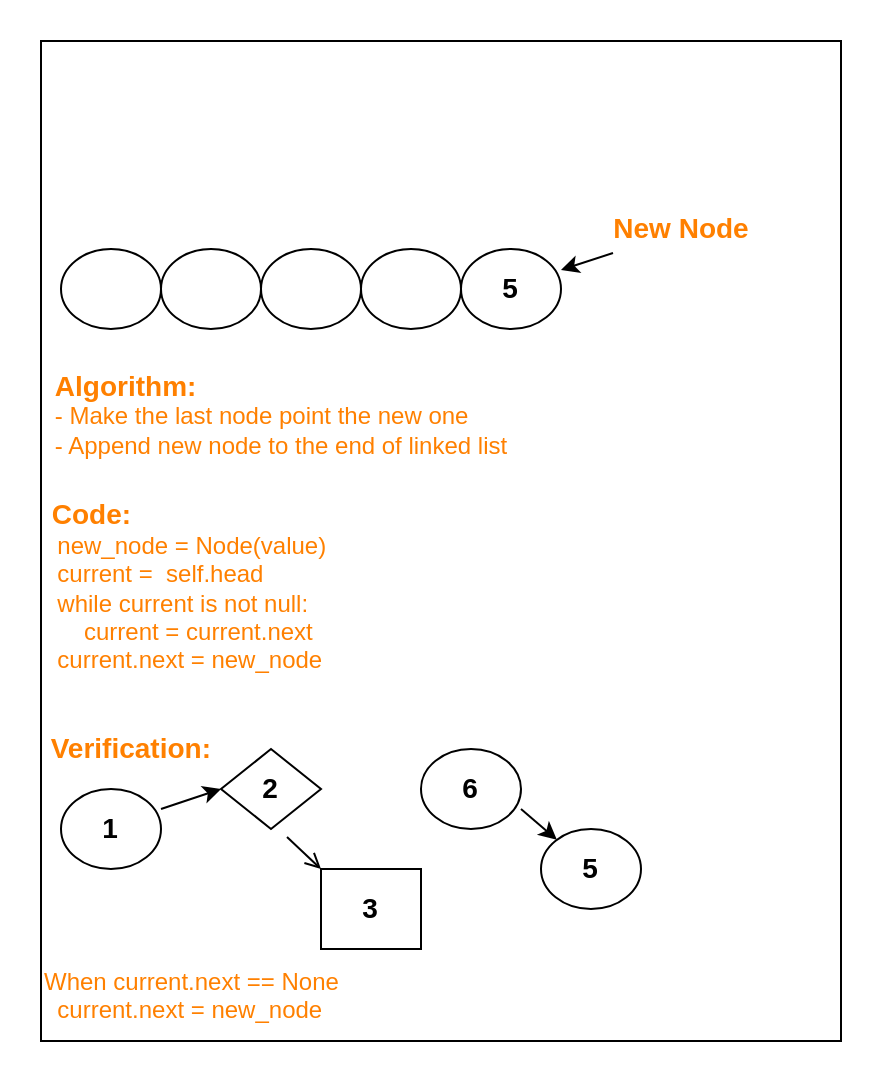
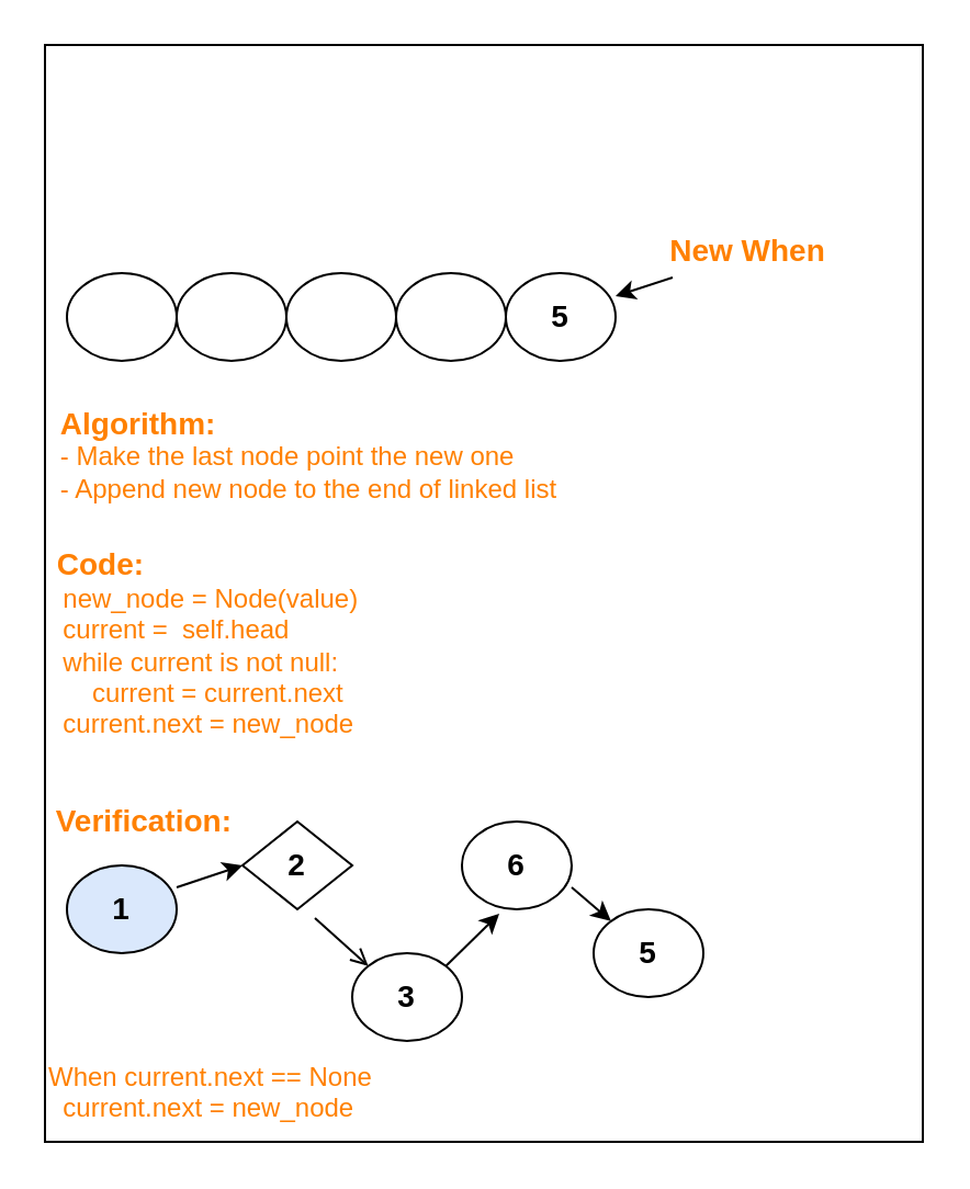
  <mxCell id="0" />
  <mxCell id="1" parent="0" />
  <mxCell id="2" value="&lt;font color=&quot;#ff8000&quot;&gt;&lt;span style=&quot;font-weight: bold ; font-size: 14px&quot;&gt;&amp;nbsp;&lt;/span&gt;&lt;br&gt;&lt;br&gt;&lt;br&gt;&lt;br&gt;&lt;br&gt;&lt;br&gt;&lt;br&gt;&lt;span style=&quot;font-weight: bold ; font-size: 14px&quot;&gt;&lt;br&gt;&lt;br&gt;&lt;br&gt;&lt;br&gt;&lt;br&gt;&lt;br&gt;&lt;br&gt;&amp;nbsp;Code:&lt;/span&gt;&lt;br&gt;&lt;font style=&quot;font-size: 12px&quot;&gt;&amp;nbsp; new_node = Node(value)&lt;br&gt;&lt;/font&gt;&amp;nbsp; current =&amp;nbsp; self.head&lt;br&gt;&amp;nbsp; while current is not null:&lt;br&gt;&amp;nbsp; &amp;nbsp; &amp;nbsp; current = current.next&lt;br&gt;&amp;nbsp; current.next = new_node&lt;br&gt;&lt;br&gt;&lt;br&gt;&amp;nbsp;&lt;font style=&quot;font-size: 14px&quot;&gt;&lt;b&gt;Verification:&lt;br&gt;&lt;/b&gt;&lt;/font&gt;&lt;br&gt;&lt;br&gt;&lt;br&gt;&lt;br&gt;&lt;br&gt;&lt;br&gt;&lt;br&gt;When current.next == None&lt;br&gt;&amp;nbsp; current.next = new_node&lt;br&gt;&lt;/font&gt;" style="whiteSpace=wrap;html=1;align=left;" vertex="1" parent="1"><mxGeometry x="20" y="20" width="400" height="500" as="geometry" /></mxCell>
  <mxCell id="3" value="" style="ellipse;whiteSpace=wrap;html=1;" vertex="1" parent="1"><mxGeometry x="30" y="124" width="50" height="40" as="geometry" /></mxCell>
  <mxCell id="4" value="" style="ellipse;whiteSpace=wrap;html=1;" vertex="1" parent="1"><mxGeometry x="80" y="124" width="50" height="40" as="geometry" /></mxCell>
  <mxCell id="5" value="" style="ellipse;whiteSpace=wrap;html=1;" vertex="1" parent="1"><mxGeometry x="130" y="124" width="50" height="40" as="geometry" /></mxCell>
  <mxCell id="6" value="" style="ellipse;whiteSpace=wrap;html=1;" vertex="1" parent="1"><mxGeometry x="180" y="124" width="50" height="40" as="geometry" /></mxCell>
  <mxCell id="7" value="&lt;span style=&quot;font-size: 14px&quot;&gt;&lt;b&gt;5&lt;/b&gt;&lt;/span&gt;" style="ellipse;whiteSpace=wrap;html=1;" vertex="1" parent="1"><mxGeometry x="230" y="124" width="50" height="40" as="geometry" /></mxCell>
- <mxCell id="8" value="&lt;font style=&quot;font-size: 14px&quot; color=&quot;#ff8000&quot;&gt;&lt;b&gt;New Node&lt;/b&gt;&lt;/font&gt;" style="text;html=1;resizable=0;autosize=1;align=center;verticalAlign=middle;points=[];fillColor=none;strokeColor=none;rounded=0;" vertex="1" parent="1"><mxGeometry x="300" y="104" width="80" height="20" as="geometry" /></mxCell>
+ <mxCell id="8" value="&lt;font style=&quot;font-size: 14px&quot; color=&quot;#ff8000&quot;&gt;&lt;b&gt;New When&lt;/b&gt;&lt;/font&gt;" style="text;html=1;resizable=0;autosize=1;align=center;verticalAlign=middle;points=[];fillColor=none;strokeColor=none;rounded=0;" vertex="1" parent="1"><mxGeometry x="300" y="104" width="80" height="20" as="geometry" /></mxCell>
  <mxCell id="9" value="" style="endArrow=classic;html=1;entryX=0.65;entryY=0.229;entryDx=0;entryDy=0;entryPerimeter=0;exitX=0.075;exitY=1.1;exitDx=0;exitDy=0;exitPerimeter=0;" edge="1" parent="1" source="8" target="2"><mxGeometry width="50" height="50" relative="1" as="geometry"><mxPoint x="280" y="124" as="sourcePoint" /><mxPoint x="300" y="74" as="targetPoint" /></mxGeometry></mxCell>
  <mxCell id="10" value="&lt;div style=&quot;text-align: left&quot;&gt;&lt;span style=&quot;font-size: 14px ; font-weight: bold&quot;&gt;Algorithm:&lt;/span&gt;&lt;/div&gt;&lt;font&gt;&lt;div style=&quot;text-align: left&quot;&gt;&lt;span&gt;- Make the last node point the new one&lt;/span&gt;&lt;/div&gt;&lt;div style=&quot;text-align: left&quot;&gt;&lt;span&gt;- Append new node to the end of linked list&lt;/span&gt;&lt;/div&gt;&lt;div style=&quot;text-align: left&quot;&gt;&lt;span&gt;&lt;br&gt;&lt;/span&gt;&lt;/div&gt;&lt;/font&gt;" style="text;html=1;resizable=0;autosize=1;align=center;verticalAlign=middle;points=[];fillColor=none;strokeColor=none;rounded=0;fontColor=#FF8000;" vertex="1" parent="1"><mxGeometry x="20" y="184" width="240" height="60" as="geometry" /></mxCell>
- <mxCell id="11" value="&lt;font style=&quot;font-size: 14px&quot;&gt;&lt;b&gt;1&lt;/b&gt;&lt;/font&gt;" style="ellipse;whiteSpace=wrap;html=1;" vertex="1" parent="1"><mxGeometry x="30" y="394" width="50" height="40" as="geometry" /></mxCell>
+ <mxCell id="11" value="&lt;font style=&quot;font-size: 14px&quot;&gt;&lt;b&gt;1&lt;/b&gt;&lt;/font&gt;" style="ellipse;whiteSpace=wrap;html=1;fillColor=#dae8fc;" vertex="1" parent="1"><mxGeometry x="30" y="394" width="50" height="40" as="geometry" /></mxCell>
  <mxCell id="12" value="&lt;font style=&quot;font-size: 14px&quot;&gt;&lt;b&gt;2&lt;/b&gt;&lt;/font&gt;" style="rhombus;whiteSpace=wrap;html=1;" vertex="1" parent="1"><mxGeometry x="110" y="374" width="50" height="40" as="geometry" /></mxCell>
- <mxCell id="13" value="&lt;b&gt;&lt;font style=&quot;font-size: 14px&quot;&gt;3&lt;/font&gt;&lt;/b&gt;" style="whiteSpace=wrap;html=1;rounded=0;" vertex="1" parent="1"><mxGeometry x="160" y="434" width="50" height="40" as="geometry" /></mxCell>
+ <mxCell id="13" value="&lt;b&gt;&lt;font style=&quot;font-size: 14px&quot;&gt;3&lt;/font&gt;&lt;/b&gt;" style="ellipse;whiteSpace=wrap;html=1;" vertex="1" parent="1"><mxGeometry x="160" y="434" width="50" height="40" as="geometry" /></mxCell>
  <mxCell id="14" value="&lt;b&gt;&lt;font style=&quot;font-size: 14px&quot;&gt;6&lt;/font&gt;&lt;/b&gt;" style="ellipse;whiteSpace=wrap;html=1;" vertex="1" parent="1"><mxGeometry x="210" y="374" width="50" height="40" as="geometry" /></mxCell>
  <mxCell id="15" value="&lt;b&gt;&lt;font style=&quot;font-size: 14px&quot;&gt;5&lt;/font&gt;&lt;/b&gt;" style="ellipse;whiteSpace=wrap;html=1;" vertex="1" parent="1"><mxGeometry x="270" y="414" width="50" height="40" as="geometry" /></mxCell>
  <mxCell id="16" value="" style="endArrow=classic;html=1;fontColor=#FF8000;entryX=0;entryY=0.5;entryDx=0;entryDy=0;" edge="1" parent="1" target="12"><mxGeometry width="50" height="50" relative="1" as="geometry"><mxPoint x="80" y="404" as="sourcePoint" /><mxPoint x="130" y="354" as="targetPoint" /></mxGeometry></mxCell>
  <mxCell id="17" value="" style="endArrow=open;html=1;fontColor=#FF8000;entryX=0;entryY=0;entryDx=0;entryDy=0;exitX=0.66;exitY=1.1;exitDx=0;exitDy=0;exitPerimeter=0;" edge="1" parent="1" source="12" target="13"><mxGeometry width="50" height="50" relative="1" as="geometry"><mxPoint x="160" y="404" as="sourcePoint" /><mxPoint x="210" y="354" as="targetPoint" /></mxGeometry></mxCell>
+ <mxCell id="18" value="" style="endArrow=classic;html=1;fontColor=#FF8000;entryX=0.34;entryY=1.05;entryDx=0;entryDy=0;entryPerimeter=0;exitX=1;exitY=0;exitDx=0;exitDy=0;" edge="1" parent="1" source="13" target="14"><mxGeometry width="50" height="50" relative="1" as="geometry"><mxPoint x="210" y="434" as="sourcePoint" /><mxPoint x="260" y="384" as="targetPoint" /></mxGeometry></mxCell>
  <mxCell id="19" value="" style="endArrow=classic;html=1;fontColor=#FF8000;" edge="1" parent="1" target="15"><mxGeometry width="50" height="50" relative="1" as="geometry"><mxPoint x="260" y="404" as="sourcePoint" /><mxPoint x="310" y="354" as="targetPoint" /></mxGeometry></mxCell>
